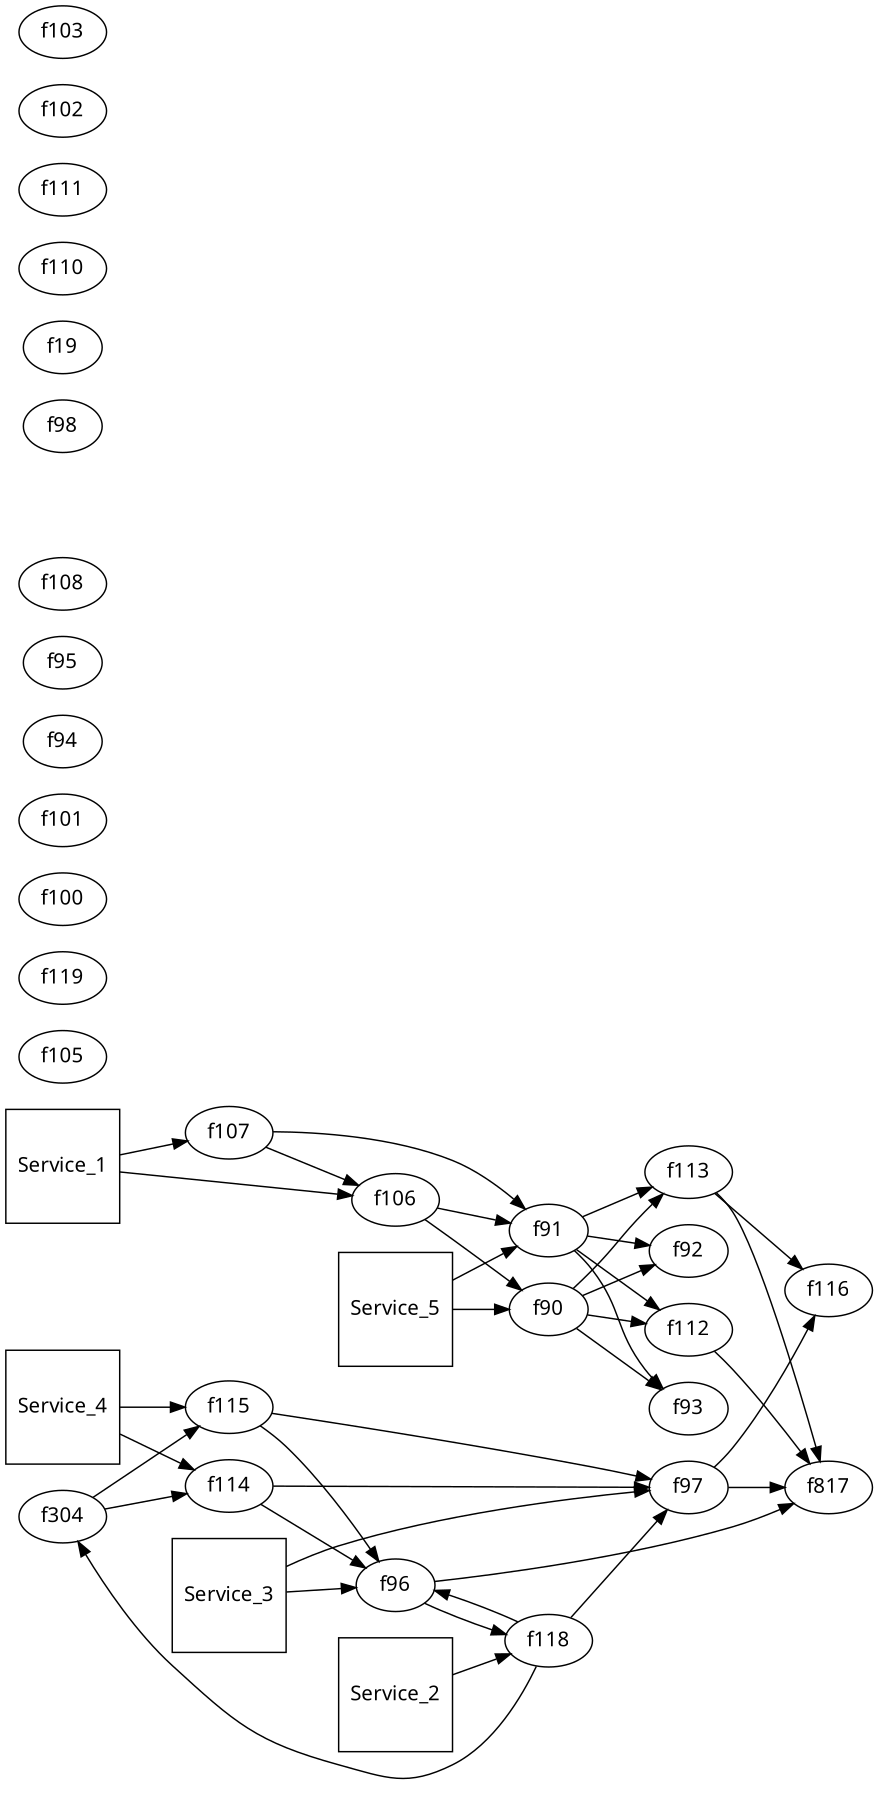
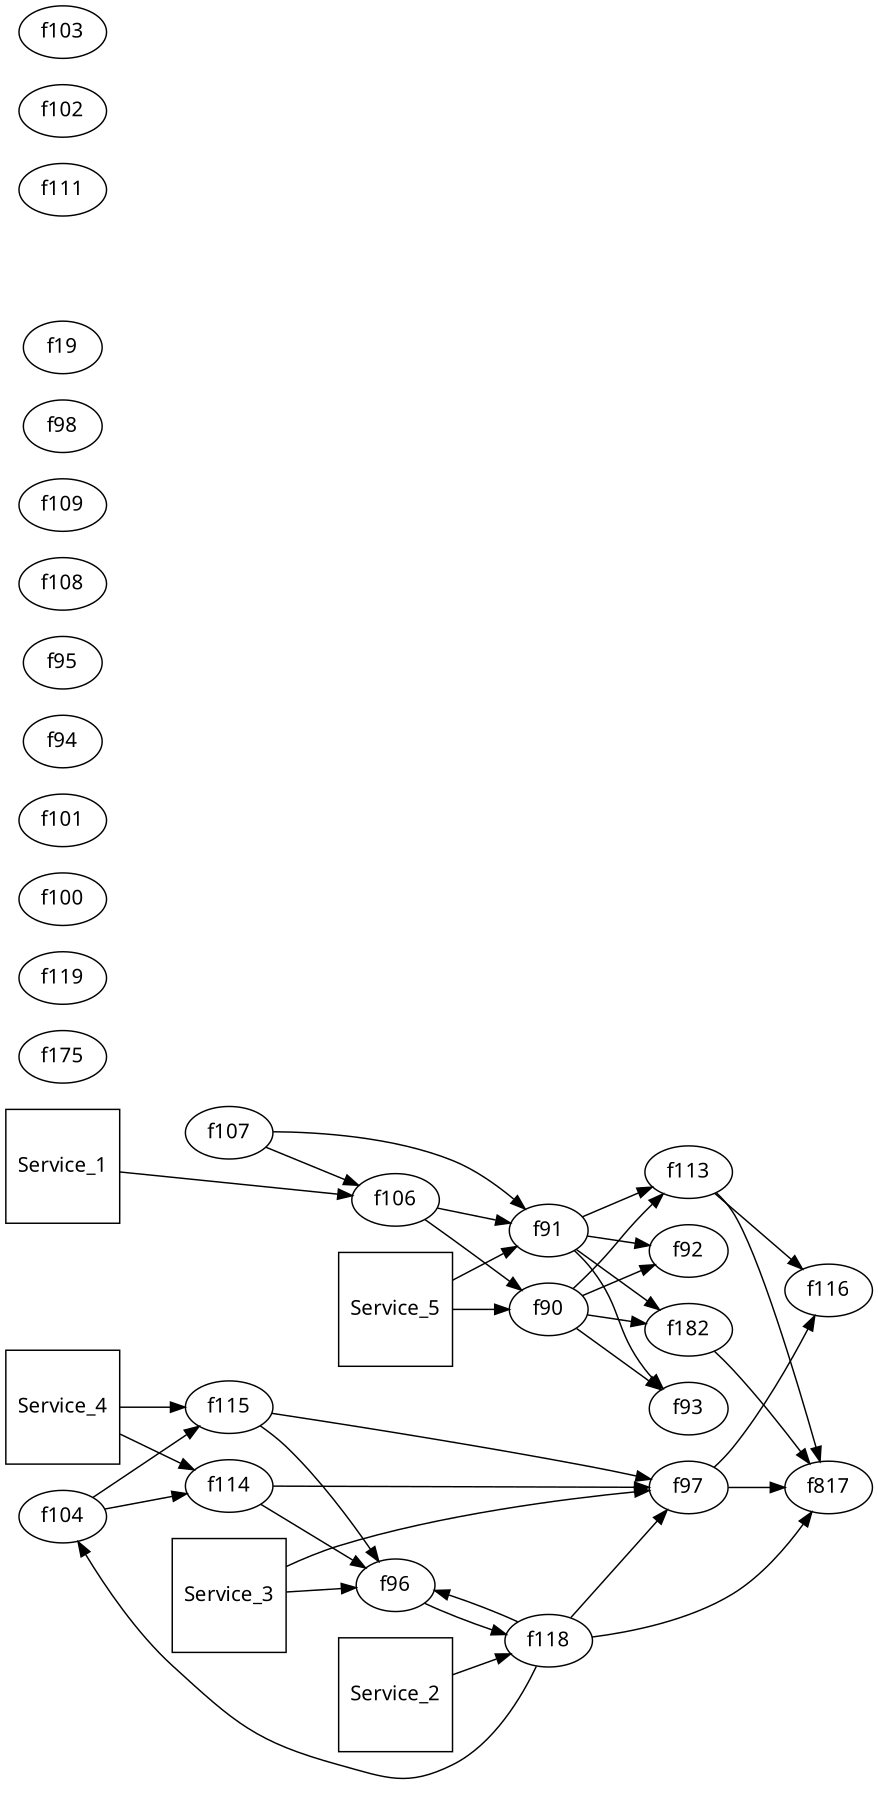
  digraph {
    fontname="Noto Sans"
    rankdir=LR
    node [fontname="Noto Sans"]
    edge [fontname="Noto Sans"]
-   f104 [label=f304]
+   f104
    f114
    f115
    f96
    f97
-   f105
+   f105 [label=f175]
    f118
    n8 [label=f817]
    f116
    f119
    f100
    f101
    f94
    f95
-   f112
+   f112 [label=f182]
    f113
    f90
    f92
    f93
    f91
    f108
+   f109
    f98
    n24 [label=f19]
-   f110
    f111
    f106
    f107
    f102
    f103
    Service_1 [shape=square]
    Service_2 [shape=square]
    Service_3 [shape=square]
    Service_4 [shape=square]
    Service_5 [shape=square]
    f104 -> f114
    f104 -> f115
    f114 -> f96
    f114 -> f97
    f115 -> f96
    f115 -> f97
    f96 -> f118
-   f96 -> n8
+   f118 -> n8
    f97 -> n8
    f97 -> f116
    f118 -> f104
    f118 -> f96
    f118 -> f97
    f112 -> n8
    f113 -> n8
    f113 -> f116
    f90 -> f112
    f90 -> f113
    f90 -> f92
    f90 -> f93
    f91 -> f112
    f91 -> f113
    f91 -> f92
    f91 -> f93
    f106 -> f90
    f106 -> f91
    f107 -> f91
    f107 -> f106
    Service_1 -> f106
-   Service_1 -> f107
    Service_2 -> f118
    Service_3 -> f96
    Service_3 -> f97
    Service_4 -> f114
    Service_4 -> f115
    Service_5 -> f90
    Service_5 -> f91
  }
